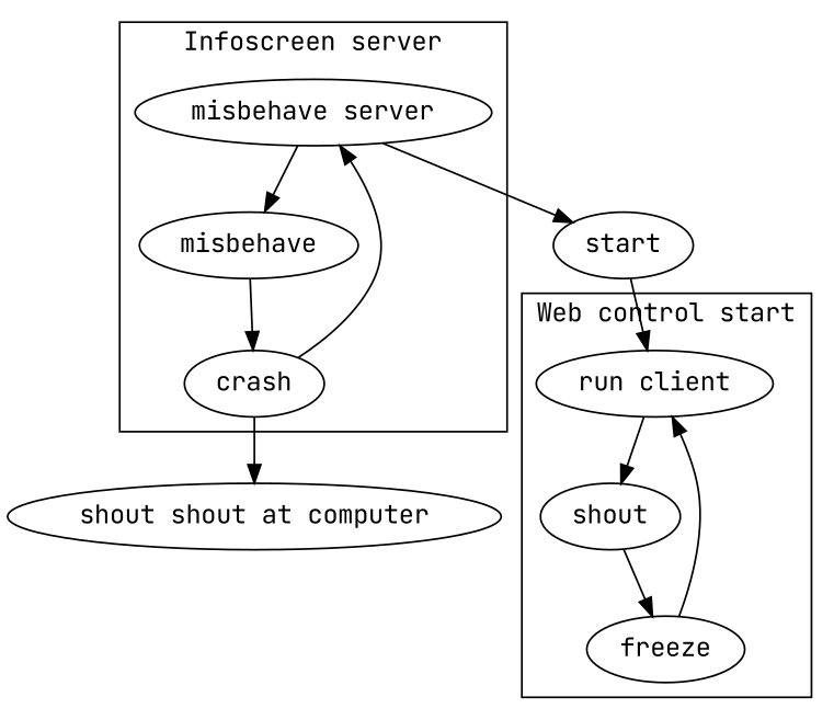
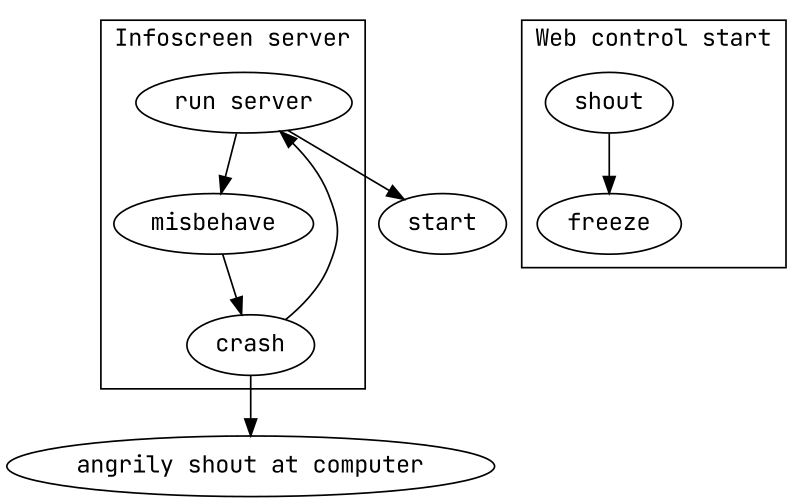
  digraph {
    compound=true
    fontname="JetBrains Mono"
    node [fontname="JetBrains Mono"]
    edge [fontname="JetBrains Mono"]
-   n1 [label="misbehave server"]
+   n1 [label="run server"]
    misbehave
    crash
-   n4 [label="run client"]
    n5 [label=shout]
    freeze
    start
-   n8 [label="shout shout at computer"]
+   n8 [label="angrily shout at computer"]
    subgraph cluster_1 {
      label="Infoscreen server"
      n1
      misbehave
      crash
    }
    subgraph cluster_2 {
      label="Web control start"
-     n4
      n5
      freeze
    }
    n1 -> misbehave
    n1 -> start
    misbehave -> crash
    crash -> n1
    crash -> n8
-   n4 -> n5
    n5 -> freeze
-   freeze -> n4
-   start -> n4
  }
